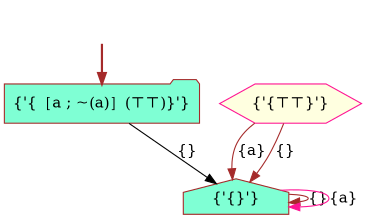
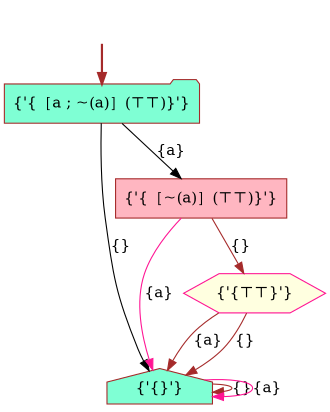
  digraph {
    node [style=filled fillcolor=aquamarine color=brown]
    edge [color=brown]
    fake [style=invisible fillcolor="" color=""]
    "{'{［a ; ~(a)］(⊤⊤)}'}" [root=true shape=folder]
    "{'{}'}" [shape=house]
+   "{'{［~(a)］(⊤⊤)}'}" [shape=box fillcolor=lightpink]
    "{'{⊤⊤}'}" [shape=hexagon fillcolor=lightyellow color=deeppink]
    fake -> "{'{［a ; ~(a)］(⊤⊤)}'}" [style=bold]
    "{'{［a ; ~(a)］(⊤⊤)}'}" -> "{'{}'}" [label="{}" color=black]
+   "{'{［a ; ~(a)］(⊤⊤)}'}" -> "{'{［~(a)］(⊤⊤)}'}" [label="{a}" color=black]
    "{'{}'}" -> "{'{}'}" [label="{}"]
    "{'{}'}" -> "{'{}'}" [label="{a}" color=deeppink]
+   "{'{［~(a)］(⊤⊤)}'}" -> "{'{}'}" [label="{a}" color=deeppink]
+   "{'{［~(a)］(⊤⊤)}'}" -> "{'{⊤⊤}'}" [label="{}"]
    "{'{⊤⊤}'}" -> "{'{}'}" [label="{a}"]
    "{'{⊤⊤}'}" -> "{'{}'}" [label="{}"]
  }
